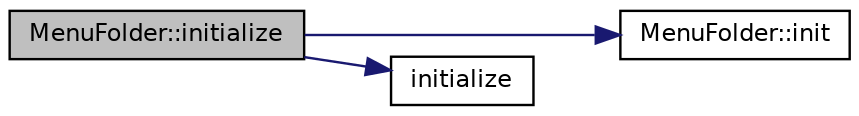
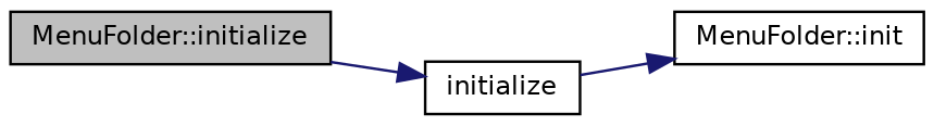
  digraph {
    rankdir=LR
    node [color=black fillcolor=white fontname=Helvetica fontsize=10 shape=record style=filled]
    edge [color=midnightblue fontname=Helvetica fontsize=10 labelfontname=Helvetica labelfontsize=10 style=solid]
    n1 [fillcolor=grey75 fontcolor=black height=0.2 label="MenuFolder::initialize" width=0.4]
    n2 [height=0.2 label="MenuFolder::init" width=0.4]
    n3 [height=0.2 label=initialize width=0.4]
-   n1 -> n2
+   n3 -> n2
    n1 -> n3
  }
